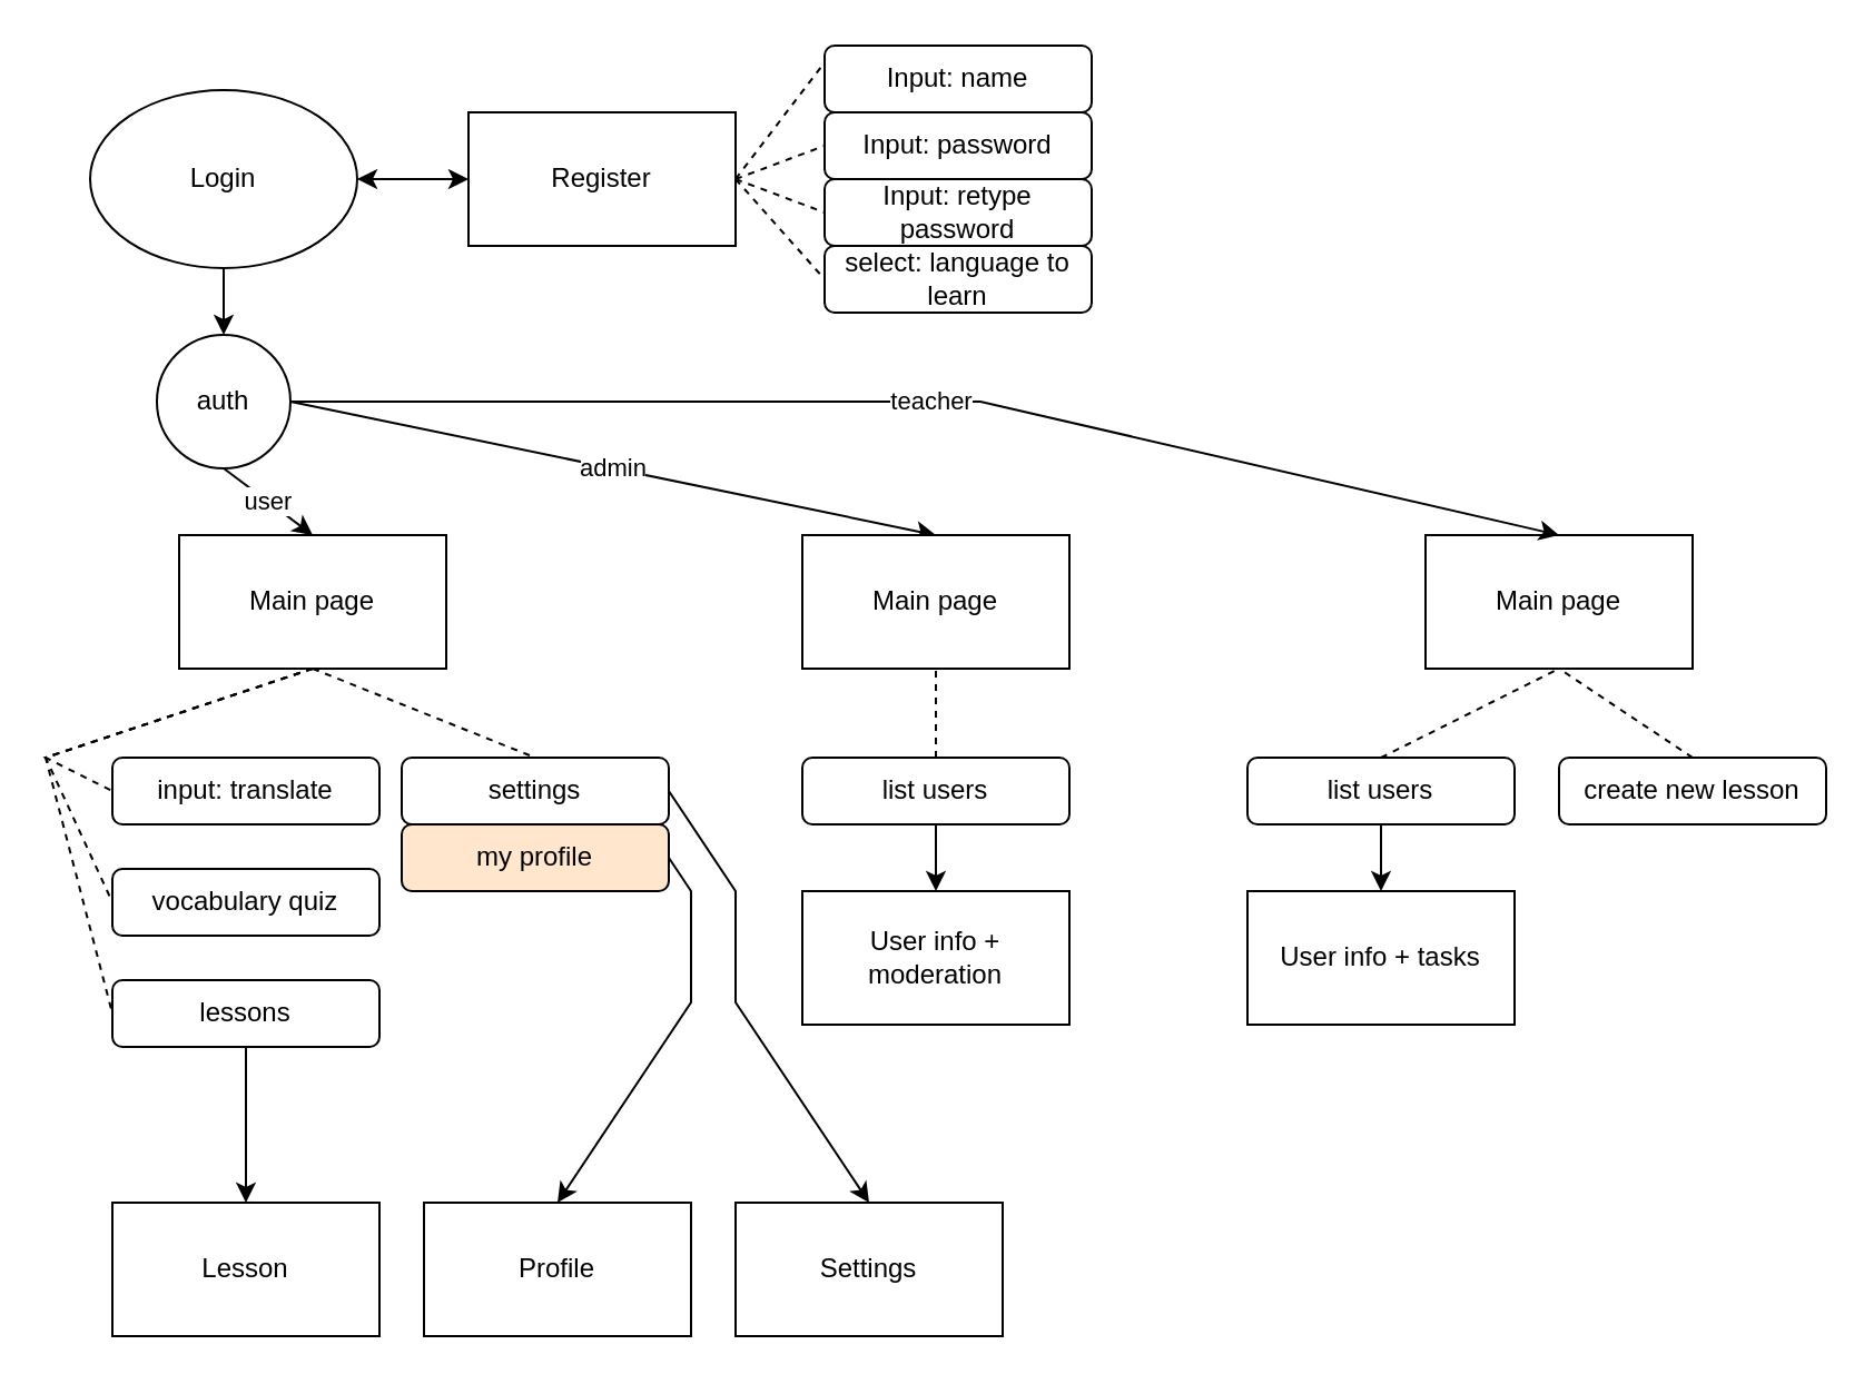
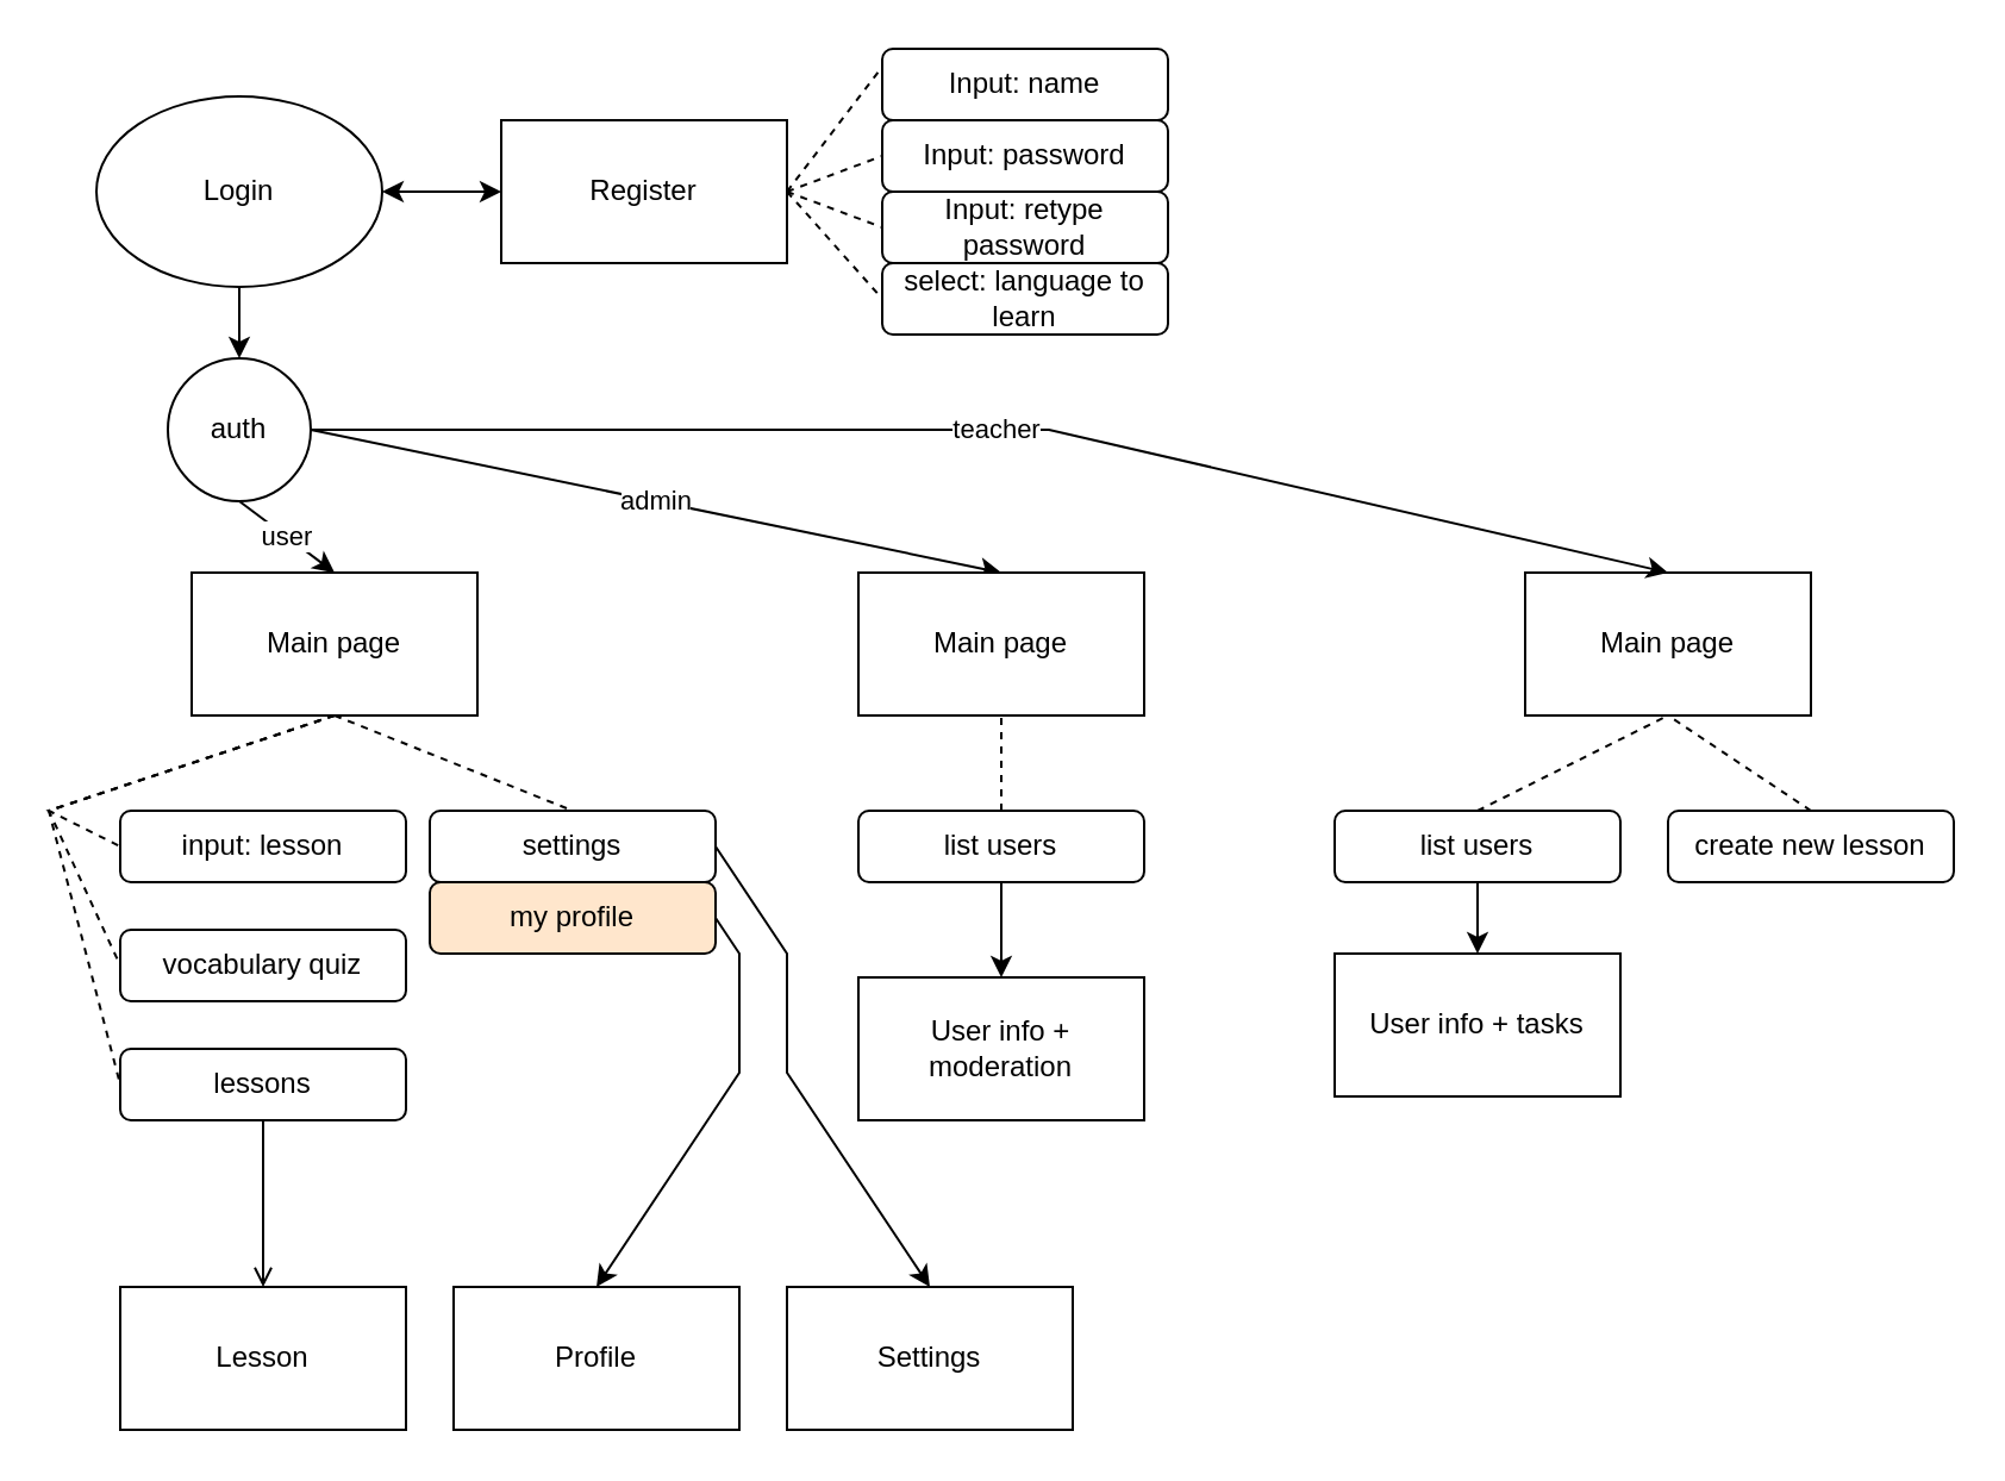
  <mxCell id="0" />
  <mxCell id="1" parent="0" />
  <mxCell id="2" value="Login" style="ellipse;whiteSpace=wrap;html=1;" vertex="1" parent="1"><mxGeometry x="40" y="40" width="120" height="80" as="geometry" /></mxCell>
  <mxCell id="3" value="Register" style="rounded=0;whiteSpace=wrap;html=1;" vertex="1" parent="1"><mxGeometry x="210" y="50" width="120" height="60" as="geometry" /></mxCell>
  <mxCell id="4" value="" style="endArrow=classic;startArrow=classic;html=1;rounded=0;entryX=0;entryY=0.5;entryDx=0;entryDy=0;exitX=1;exitY=0.5;exitDx=0;exitDy=0;" edge="1" parent="1" source="2" target="3"><mxGeometry width="50" height="50" relative="1" as="geometry"><mxPoint x="110" y="440" as="sourcePoint" /><mxPoint x="160" y="390" as="targetPoint" /><Array as="points" /></mxGeometry></mxCell>
  <mxCell id="5" value="auth" style="ellipse;whiteSpace=wrap;html=1;aspect=fixed;" vertex="1" parent="1"><mxGeometry x="70" y="150" width="60" height="60" as="geometry" /></mxCell>
  <mxCell id="6" value="" style="endArrow=classic;html=1;rounded=0;entryX=0.5;entryY=0;entryDx=0;entryDy=0;" edge="1" parent="1" source="2" target="5"><mxGeometry width="50" height="50" relative="1" as="geometry"><mxPoint x="110" y="440" as="sourcePoint" /><mxPoint x="160" y="390" as="targetPoint" /></mxGeometry></mxCell>
  <mxCell id="7" value="Main page&lt;br&gt;" style="rounded=0;whiteSpace=wrap;html=1;" vertex="1" parent="1"><mxGeometry x="80" y="240" width="120" height="60" as="geometry" /></mxCell>
  <mxCell id="8" value="user" style="endArrow=classic;html=1;rounded=0;exitX=0.5;exitY=1;exitDx=0;exitDy=0;entryX=0.5;entryY=0;entryDx=0;entryDy=0;" edge="1" parent="1" source="5" target="7"><mxGeometry width="50" height="50" relative="1" as="geometry"><mxPoint x="110" y="440" as="sourcePoint" /><mxPoint x="90" y="250" as="targetPoint" /></mxGeometry></mxCell>
  <mxCell id="9" value="Input: name" style="rounded=1;whiteSpace=wrap;html=1;" vertex="1" parent="1"><mxGeometry x="370" y="20" width="120" height="30" as="geometry" /></mxCell>
  <mxCell id="10" value="Input: password" style="rounded=1;whiteSpace=wrap;html=1;" vertex="1" parent="1"><mxGeometry x="370" y="50" width="120" height="30" as="geometry" /></mxCell>
  <mxCell id="11" value="Input: retype password" style="rounded=1;whiteSpace=wrap;html=1;" vertex="1" parent="1"><mxGeometry x="370" y="80" width="120" height="30" as="geometry" /></mxCell>
  <mxCell id="12" value="select: language to learn" style="rounded=1;whiteSpace=wrap;html=1;" vertex="1" parent="1"><mxGeometry x="370" y="110" width="120" height="30" as="geometry" /></mxCell>
  <mxCell id="13" value="" style="endArrow=none;dashed=1;html=1;rounded=0;exitX=1;exitY=0.5;exitDx=0;exitDy=0;entryX=0;entryY=0.25;entryDx=0;entryDy=0;" edge="1" parent="1" source="3" target="9"><mxGeometry width="50" height="50" relative="1" as="geometry"><mxPoint x="390" y="330" as="sourcePoint" /><mxPoint x="440" y="280" as="targetPoint" /></mxGeometry></mxCell>
  <mxCell id="14" value="" style="endArrow=none;dashed=1;html=1;rounded=0;entryX=0;entryY=0.5;entryDx=0;entryDy=0;" edge="1" parent="1" target="10"><mxGeometry width="50" height="50" relative="1" as="geometry"><mxPoint x="330" y="80" as="sourcePoint" /><mxPoint x="380" y="37.5" as="targetPoint" /></mxGeometry></mxCell>
  <mxCell id="15" value="" style="endArrow=none;dashed=1;html=1;rounded=0;entryX=0;entryY=0.5;entryDx=0;entryDy=0;" edge="1" parent="1" target="11"><mxGeometry width="50" height="50" relative="1" as="geometry"><mxPoint x="330" y="80" as="sourcePoint" /><mxPoint x="390" y="47.5" as="targetPoint" /></mxGeometry></mxCell>
  <mxCell id="16" value="" style="endArrow=none;dashed=1;html=1;rounded=0;entryX=0;entryY=0.5;entryDx=0;entryDy=0;" edge="1" parent="1" target="12"><mxGeometry width="50" height="50" relative="1" as="geometry"><mxPoint x="330" y="80" as="sourcePoint" /><mxPoint x="400" y="57.5" as="targetPoint" /></mxGeometry></mxCell>
- <mxCell id="17" value="input: translate" style="rounded=1;whiteSpace=wrap;html=1;" vertex="1" parent="1"><mxGeometry x="50" y="340" width="120" height="30" as="geometry" /></mxCell>
+ <mxCell id="17" value="input: lesson" style="rounded=1;whiteSpace=wrap;html=1;" vertex="1" parent="1"><mxGeometry x="50" y="340" width="120" height="30" as="geometry" /></mxCell>
  <mxCell id="18" value="settings" style="rounded=1;whiteSpace=wrap;html=1;" vertex="1" parent="1"><mxGeometry x="180" y="340" width="120" height="30" as="geometry" /></mxCell>
  <mxCell id="19" value="my profile" style="rounded=1;whiteSpace=wrap;html=1;fillColor=#ffe6cc;" vertex="1" parent="1"><mxGeometry x="180" y="370" width="120" height="30" as="geometry" /></mxCell>
  <mxCell id="20" value="vocabulary quiz" style="rounded=1;whiteSpace=wrap;html=1;" vertex="1" parent="1"><mxGeometry x="50" y="390" width="120" height="30" as="geometry" /></mxCell>
  <mxCell id="21" value="lessons" style="rounded=1;whiteSpace=wrap;html=1;" vertex="1" parent="1"><mxGeometry x="50" y="440" width="120" height="30" as="geometry" /></mxCell>
  <mxCell id="22" value="" style="endArrow=none;dashed=1;html=1;rounded=0;exitX=0.5;exitY=1;exitDx=0;exitDy=0;entryX=0;entryY=0.5;entryDx=0;entryDy=0;" edge="1" parent="1" source="7" target="17"><mxGeometry width="50" height="50" relative="1" as="geometry"><mxPoint x="390" y="410" as="sourcePoint" /><mxPoint x="440" y="360" as="targetPoint" /><Array as="points"><mxPoint x="20" y="340" /></Array></mxGeometry></mxCell>
  <mxCell id="23" value="" style="endArrow=none;dashed=1;html=1;rounded=0;exitX=0.5;exitY=1;exitDx=0;exitDy=0;entryX=0;entryY=0.5;entryDx=0;entryDy=0;" edge="1" parent="1" source="7" target="20"><mxGeometry width="50" height="50" relative="1" as="geometry"><mxPoint x="110" y="310" as="sourcePoint" /><mxPoint x="190" y="345" as="targetPoint" /><Array as="points"><mxPoint x="20" y="340" /></Array></mxGeometry></mxCell>
  <mxCell id="24" value="" style="endArrow=none;dashed=1;html=1;rounded=0;entryX=0;entryY=0.5;entryDx=0;entryDy=0;exitX=0.5;exitY=1;exitDx=0;exitDy=0;" edge="1" parent="1" source="7" target="21"><mxGeometry width="50" height="50" relative="1" as="geometry"><mxPoint x="110" y="300" as="sourcePoint" /><mxPoint x="200" y="355" as="targetPoint" /><Array as="points"><mxPoint x="20" y="340" /></Array></mxGeometry></mxCell>
  <mxCell id="25" value="" style="endArrow=none;dashed=1;html=1;rounded=0;entryX=0.5;entryY=0;entryDx=0;entryDy=0;exitX=0.5;exitY=1;exitDx=0;exitDy=0;" edge="1" parent="1" source="7" target="18"><mxGeometry width="50" height="50" relative="1" as="geometry"><mxPoint x="110" y="310" as="sourcePoint" /><mxPoint x="210" y="365" as="targetPoint" /></mxGeometry></mxCell>
  <mxCell id="26" value="admin" style="endArrow=classic;html=1;rounded=0;exitX=1;exitY=0.5;exitDx=0;exitDy=0;entryX=0.5;entryY=0;entryDx=0;entryDy=0;" edge="1" parent="1" source="5" target="27"><mxGeometry width="50" height="50" relative="1" as="geometry"><mxPoint x="390" y="410" as="sourcePoint" /><mxPoint x="440" y="240" as="targetPoint" /></mxGeometry></mxCell>
  <mxCell id="27" value="Main page&lt;br&gt;" style="rounded=0;whiteSpace=wrap;html=1;" vertex="1" parent="1"><mxGeometry x="360" y="240" width="120" height="60" as="geometry" /></mxCell>
  <mxCell id="28" value="Main page&lt;br&gt;" style="rounded=0;whiteSpace=wrap;html=1;" vertex="1" parent="1"><mxGeometry x="640" y="240" width="120" height="60" as="geometry" /></mxCell>
  <mxCell id="29" value="teacher" style="endArrow=classic;html=1;rounded=0;exitX=1;exitY=0.5;exitDx=0;exitDy=0;entryX=0.5;entryY=0;entryDx=0;entryDy=0;" edge="1" parent="1" source="5" target="28"><mxGeometry width="50" height="50" relative="1" as="geometry"><mxPoint x="140" y="190" as="sourcePoint" /><mxPoint x="410" y="250" as="targetPoint" /><Array as="points"><mxPoint x="440" y="180" /></Array></mxGeometry></mxCell>
  <mxCell id="30" value="list users" style="rounded=1;whiteSpace=wrap;html=1;" vertex="1" parent="1"><mxGeometry x="360" y="340" width="120" height="30" as="geometry" /></mxCell>
- <mxCell id="31" value="User info + moderation" style="rounded=0;whiteSpace=wrap;html=1;" vertex="1" parent="1"><mxGeometry x="360" y="400" width="120" height="60" as="geometry" /></mxCell>
+ <mxCell id="31" value="User info + moderation" style="rounded=0;whiteSpace=wrap;html=1;" vertex="1" parent="1"><mxGeometry x="360" y="410" width="120" height="60" as="geometry" /></mxCell>
  <mxCell id="32" value="" style="endArrow=classic;html=1;rounded=0;exitX=0.5;exitY=1;exitDx=0;exitDy=0;" edge="1" parent="1" source="30" target="31"><mxGeometry width="50" height="50" relative="1" as="geometry"><mxPoint x="390" y="400" as="sourcePoint" /><mxPoint x="440" y="350" as="targetPoint" /></mxGeometry></mxCell>
  <mxCell id="33" value="" style="endArrow=none;dashed=1;html=1;rounded=0;entryX=0.5;entryY=1;entryDx=0;entryDy=0;exitX=0.5;exitY=0;exitDx=0;exitDy=0;" edge="1" parent="1" source="30" target="27"><mxGeometry width="50" height="50" relative="1" as="geometry"><mxPoint x="390" y="400" as="sourcePoint" /><mxPoint x="440" y="350" as="targetPoint" /></mxGeometry></mxCell>
  <mxCell id="34" value="list users" style="rounded=1;whiteSpace=wrap;html=1;" vertex="1" parent="1"><mxGeometry x="560" y="340" width="120" height="30" as="geometry" /></mxCell>
  <mxCell id="35" value="User info + tasks" style="rounded=0;whiteSpace=wrap;html=1;" vertex="1" parent="1"><mxGeometry x="560" y="400" width="120" height="60" as="geometry" /></mxCell>
  <mxCell id="36" value="" style="endArrow=classic;html=1;rounded=0;exitX=0.5;exitY=1;exitDx=0;exitDy=0;" edge="1" parent="1" source="34" target="35"><mxGeometry width="50" height="50" relative="1" as="geometry"><mxPoint x="590" y="400" as="sourcePoint" /><mxPoint x="640" y="350" as="targetPoint" /></mxGeometry></mxCell>
  <mxCell id="37" value="create new lesson" style="rounded=1;whiteSpace=wrap;html=1;" vertex="1" parent="1"><mxGeometry x="700" y="340" width="120" height="30" as="geometry" /></mxCell>
  <mxCell id="38" value="" style="endArrow=none;dashed=1;html=1;rounded=0;entryX=0.5;entryY=1;entryDx=0;entryDy=0;exitX=0.5;exitY=0;exitDx=0;exitDy=0;" edge="1" parent="1" source="34" target="28"><mxGeometry width="50" height="50" relative="1" as="geometry"><mxPoint x="390" y="410" as="sourcePoint" /><mxPoint x="440" y="360" as="targetPoint" /></mxGeometry></mxCell>
  <mxCell id="39" value="" style="endArrow=none;dashed=1;html=1;rounded=0;exitX=0.5;exitY=0;exitDx=0;exitDy=0;entryX=0.5;entryY=1;entryDx=0;entryDy=0;" edge="1" parent="1" source="37" target="28"><mxGeometry width="50" height="50" relative="1" as="geometry"><mxPoint x="390" y="410" as="sourcePoint" /><mxPoint x="440" y="360" as="targetPoint" /></mxGeometry></mxCell>
  <mxCell id="40" value="Settings" style="rounded=0;whiteSpace=wrap;html=1;" vertex="1" parent="1"><mxGeometry x="330" y="540" width="120" height="60" as="geometry" /></mxCell>
  <mxCell id="41" value="Profile" style="rounded=0;whiteSpace=wrap;html=1;" vertex="1" parent="1"><mxGeometry x="190" y="540" width="120" height="60" as="geometry" /></mxCell>
  <mxCell id="42" value="" style="endArrow=classic;html=1;rounded=0;exitX=1;exitY=0.5;exitDx=0;exitDy=0;entryX=0.5;entryY=0;entryDx=0;entryDy=0;" edge="1" parent="1" source="18" target="40"><mxGeometry width="50" height="50" relative="1" as="geometry"><mxPoint x="390" y="410" as="sourcePoint" /><mxPoint x="440" y="360" as="targetPoint" /><Array as="points"><mxPoint x="330" y="400" /><mxPoint x="330" y="450" /></Array></mxGeometry></mxCell>
  <mxCell id="43" value="" style="endArrow=classic;html=1;rounded=0;exitX=1;exitY=0.5;exitDx=0;exitDy=0;entryX=0.5;entryY=0;entryDx=0;entryDy=0;" edge="1" parent="1" source="19" target="41"><mxGeometry width="50" height="50" relative="1" as="geometry"><mxPoint x="310" y="365" as="sourcePoint" /><mxPoint x="180" y="550" as="targetPoint" /><Array as="points"><mxPoint x="310" y="400" /><mxPoint x="310" y="450" /></Array></mxGeometry></mxCell>
- <mxCell id="44" value="" style="endArrow=classic;html=1;rounded=0;exitX=0.5;exitY=1;exitDx=0;exitDy=0;" edge="1" parent="1" source="21" target="45"><mxGeometry width="50" height="50" relative="1" as="geometry"><mxPoint x="380" y="410" as="sourcePoint" /><mxPoint x="120" y="500" as="targetPoint" /></mxGeometry></mxCell>
+ <mxCell id="44" value="" style="endArrow=open;html=1;rounded=0;exitX=0.5;exitY=1;exitDx=0;exitDy=0;" edge="1" parent="1" source="21" target="45"><mxGeometry width="50" height="50" relative="1" as="geometry"><mxPoint x="380" y="410" as="sourcePoint" /><mxPoint x="120" y="500" as="targetPoint" /></mxGeometry></mxCell>
  <mxCell id="45" value="Lesson" style="rounded=0;whiteSpace=wrap;html=1;" vertex="1" parent="1"><mxGeometry x="50" y="540" width="120" height="60" as="geometry" /></mxCell>
